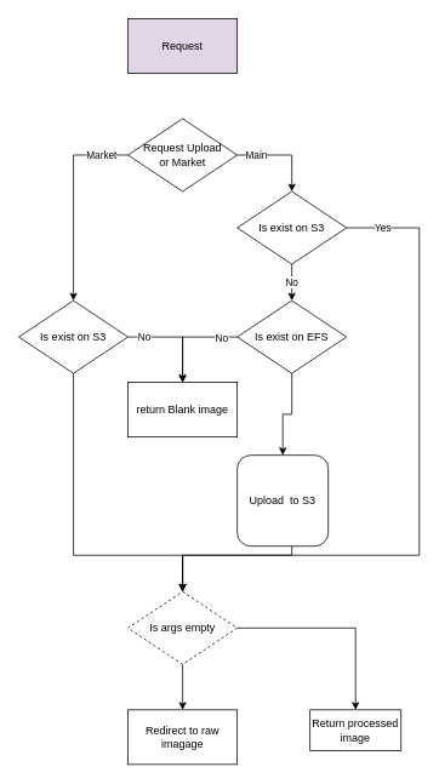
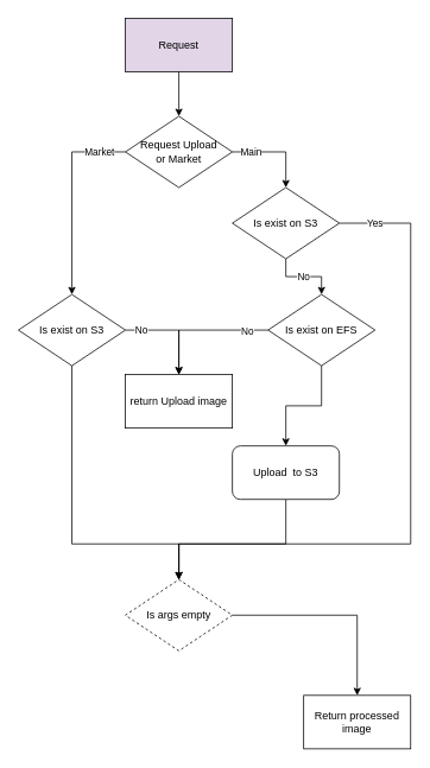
  <mxCell id="0" />
  <mxCell id="1" parent="0" />
+ <mxCell id="2" value="" style="edgeStyle=none;rounded=0;orthogonalLoop=1;jettySize=auto;html=1;" edge="1" parent="1" source="3" target="6"><mxGeometry relative="1" as="geometry" /></mxCell>
  <mxCell id="3" value="Request" style="rounded=0;whiteSpace=wrap;html=1;fillColor=#e1d5e7;" vertex="1" parent="1"><mxGeometry x="140" y="20" width="120" height="60" as="geometry" /></mxCell>
  <mxCell id="4" style="edgeStyle=orthogonalEdgeStyle;rounded=0;orthogonalLoop=1;jettySize=auto;html=1;exitX=1;exitY=0.5;exitDx=0;exitDy=0;entryX=0.5;entryY=0;entryDx=0;entryDy=0;" edge="1" parent="1" source="6" target="13"><mxGeometry relative="1" as="geometry" /></mxCell>
  <mxCell id="5" value="Main" style="edgeLabel;html=1;align=center;verticalAlign=middle;resizable=0;points=[];" vertex="1" connectable="0" parent="4"><mxGeometry x="-0.144" y="-1" relative="1" as="geometry"><mxPoint x="-23" y="-1" as="offset" /></mxGeometry></mxCell>
  <mxCell id="6" value="Request Upload&lt;br&gt;or Market" style="rhombus;whiteSpace=wrap;html=1;" vertex="1" parent="1"><mxGeometry x="140" y="130" width="120" height="80" as="geometry" /></mxCell>
  <mxCell id="7" style="edgeStyle=orthogonalEdgeStyle;rounded=0;orthogonalLoop=1;jettySize=auto;html=1;entryX=0.5;entryY=0;entryDx=0;entryDy=0;" edge="1" parent="1" source="10" target="20"><mxGeometry relative="1" as="geometry"><mxPoint x="200" y="370" as="targetPoint" /><Array as="points"><mxPoint x="200" y="370" /></Array></mxGeometry></mxCell>
  <mxCell id="8" value="No" style="edgeLabel;html=1;align=center;verticalAlign=middle;resizable=0;points=[];" vertex="1" connectable="0" parent="7"><mxGeometry x="-0.687" y="-2" relative="1" as="geometry"><mxPoint y="-2" as="offset" /></mxGeometry></mxCell>
  <mxCell id="9" value="" style="edgeStyle=orthogonalEdgeStyle;rounded=0;orthogonalLoop=1;jettySize=auto;html=1;entryX=0.5;entryY=0;entryDx=0;entryDy=0;" edge="1" parent="1" source="10" target="23"><mxGeometry relative="1" as="geometry"><mxPoint x="80" y="490" as="targetPoint" /><Array as="points"><mxPoint x="80" y="610" /><mxPoint x="200" y="610" /></Array></mxGeometry></mxCell>
  <mxCell id="10" value="Is exist on S3" style="rhombus;whiteSpace=wrap;html=1;" vertex="1" parent="1"><mxGeometry x="20" y="330" width="120" height="80" as="geometry" /></mxCell>
  <mxCell id="11" value="Yes" style="edgeStyle=orthogonalEdgeStyle;rounded=0;orthogonalLoop=1;jettySize=auto;html=1;entryX=0.5;entryY=0;entryDx=0;entryDy=0;" edge="1" parent="1" source="13" target="23"><mxGeometry x="-0.892" relative="1" as="geometry"><mxPoint x="460" y="290" as="targetPoint" /><Array as="points"><mxPoint x="460" y="250" /><mxPoint x="460" y="610" /><mxPoint x="200" y="610" /></Array><mxPoint as="offset" /></mxGeometry></mxCell>
  <mxCell id="12" value="No" style="edgeStyle=orthogonalEdgeStyle;rounded=0;orthogonalLoop=1;jettySize=auto;html=1;" edge="1" parent="1" source="13" target="19"><mxGeometry relative="1" as="geometry" /></mxCell>
  <mxCell id="13" value="Is exist on S3" style="rhombus;whiteSpace=wrap;html=1;" vertex="1" parent="1"><mxGeometry x="260" y="210" width="120" height="80" as="geometry" /></mxCell>
  <mxCell id="14" style="edgeStyle=orthogonalEdgeStyle;rounded=0;orthogonalLoop=1;jettySize=auto;html=1;entryX=0.5;entryY=0;entryDx=0;entryDy=0;" edge="1" parent="1" source="6" target="10"><mxGeometry relative="1" as="geometry"><mxPoint x="80" y="170" as="targetPoint" /><Array as="points"><mxPoint x="80" y="170" /></Array></mxGeometry></mxCell>
  <mxCell id="15" value="Market" style="edgeLabel;html=1;align=center;verticalAlign=middle;resizable=0;points=[];" vertex="1" connectable="0" parent="14"><mxGeometry x="0.024" y="-4" relative="1" as="geometry"><mxPoint x="34" y="-53" as="offset" /></mxGeometry></mxCell>
  <mxCell id="16" style="edgeStyle=orthogonalEdgeStyle;rounded=0;orthogonalLoop=1;jettySize=auto;html=1;entryX=0.5;entryY=0;entryDx=0;entryDy=0;" edge="1" parent="1" source="19" target="20"><mxGeometry relative="1" as="geometry"><Array as="points"><mxPoint x="200" y="370" /></Array></mxGeometry></mxCell>
  <mxCell id="17" value="No&lt;br&gt;" style="edgeLabel;html=1;align=center;verticalAlign=middle;resizable=0;points=[];" vertex="1" connectable="0" parent="16"><mxGeometry x="-0.68" y="1" relative="1" as="geometry"><mxPoint as="offset" /></mxGeometry></mxCell>
  <mxCell id="18" value="" style="edgeStyle=orthogonalEdgeStyle;rounded=0;orthogonalLoop=1;jettySize=auto;html=1;" edge="1" parent="1" source="19" target="25"><mxGeometry relative="1" as="geometry" /></mxCell>
- <mxCell id="19" value="Is exist on EFS" style="rhombus;whiteSpace=wrap;html=1;" vertex="1" parent="1"><mxGeometry x="260" y="330" width="120" height="80" as="geometry" /></mxCell>
- <mxCell id="20" value="return Blank image" style="rounded=0;whiteSpace=wrap;html=1;" vertex="1" parent="1"><mxGeometry x="140" y="420" width="120" height="60" as="geometry" /></mxCell>
- <mxCell id="21" value="" style="edgeStyle=orthogonalEdgeStyle;rounded=0;orthogonalLoop=1;jettySize=auto;html=1;" edge="1" parent="1" source="23" target="26"><mxGeometry relative="1" as="geometry" /></mxCell>
+ <mxCell id="19" value="Is exist on EFS" style="rhombus;whiteSpace=wrap;html=1;" vertex="1" parent="1"><mxGeometry x="300" y="330" width="120" height="80" as="geometry" /></mxCell>
+ <mxCell id="20" value="return Upload image" style="rounded=0;whiteSpace=wrap;html=1;" vertex="1" parent="1"><mxGeometry x="140" y="420" width="120" height="60" as="geometry" /></mxCell>
  <mxCell id="22" style="edgeStyle=orthogonalEdgeStyle;rounded=0;orthogonalLoop=1;jettySize=auto;html=1;" edge="1" parent="1" source="23" target="27"><mxGeometry relative="1" as="geometry" /></mxCell>
  <mxCell id="23" value="Is args empty" style="rhombus;whiteSpace=wrap;html=1;dashed=1;" vertex="1" parent="1"><mxGeometry x="140" y="650" width="120" height="80" as="geometry" /></mxCell>
  <mxCell id="24" style="edgeStyle=orthogonalEdgeStyle;rounded=0;orthogonalLoop=1;jettySize=auto;html=1;entryX=0.5;entryY=0;entryDx=0;entryDy=0;" edge="1" parent="1" source="25" target="23"><mxGeometry relative="1" as="geometry"><Array as="points"><mxPoint x="320" y="610" /><mxPoint x="200" y="610" /></Array></mxGeometry></mxCell>
- <mxCell id="25" value="Upload&amp;nbsp; to S3" style="rounded=1;whiteSpace=wrap;html=1;" vertex="1" parent="1"><mxGeometry x="260" y="500" width="100" height="100" as="geometry" /></mxCell>
- <mxCell id="26" value="Redirect to raw imagage" style="rounded=0;whiteSpace=wrap;html=1;" vertex="1" parent="1"><mxGeometry x="140" y="780" width="120" height="60" as="geometry" /></mxCell>
- <mxCell id="27" value="Return processed image" style="rounded=0;whiteSpace=wrap;html=1;" vertex="1" parent="1"><mxGeometry x="340" y="780" width="100" height="45" as="geometry" /></mxCell>
+ <mxCell id="25" value="Upload&amp;nbsp; to S3" style="rounded=1;whiteSpace=wrap;html=1;" vertex="1" parent="1"><mxGeometry x="260" y="500" width="120" height="60" as="geometry" /></mxCell>
+ <mxCell id="27" value="Return processed image" style="rounded=0;whiteSpace=wrap;html=1;" vertex="1" parent="1"><mxGeometry x="340" y="780" width="120" height="60" as="geometry" /></mxCell>
